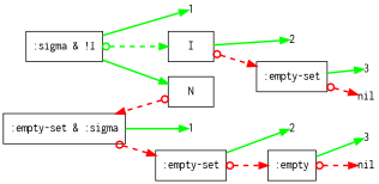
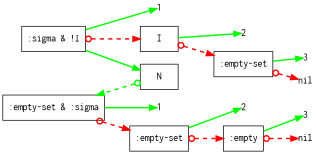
  digraph {
    rankdir=LR
    node [fontname=Courier fontsize=14 shape=plain]
    edge [color=green penwidth=2 style=solid]
    n1 [label=":sigma & !I" shape=box]
    n2 [label=":empty-set & :sigma" shape=box]
    n3 [label=1]
    n4 [label=I shape=box]
    n5 [label=2]
    n6 [label=":empty-set" shape=box]
    n7 [label=3]
    n8 [label=nil]
    n9 [label=1]
    n10 [label=":empty-set" shape=box]
    n11 [label=2]
    n12 [label=":empty" shape=box]
    n13 [label=3]
    n14 [label=nil]
    n15 [label=N shape=box]
    subgraph sub_1 {
      rank=same
      n1
      n2
    }
    subgraph sub_2 {
      rank=same
      n3
      n4
    }
    subgraph sub_3 {
      rank=same
      n5
      n6
    }
    subgraph sub_4 {
      rank=same
      n7
      n8
    }
    subgraph sub_5 {
      rank=same
      n9
      n10
    }
    subgraph sub_6 {
      rank=same
      n11
      n12
    }
    subgraph sub_7 {
      rank=same
      n13
      n14
    }
    n1 -> n3
-   n1 -> n4 [arrowhead=normal arrowtail=odot dir=both style=dashed]
+   n1 -> n4 [arrowhead=normal arrowtail=odot color=red dir=both style=dashed]
    n1 -> n15
    n2 -> n9
    n2 -> n10 [arrowhead=normal arrowtail=odot color=red dir=both style=dashed]
    n4 -> n5
    n4 -> n6 [arrowhead=normal arrowtail=odot color=red dir=both style=dashed]
    n6 -> n7
    n6 -> n8 [arrowhead=normal arrowtail=odot color=red dir=both style=dashed]
    n10 -> n11
    n10 -> n12 [arrowhead=normal arrowtail=odot color=red dir=both style=dashed]
    n12 -> n13
    n12 -> n14 [arrowhead=normal arrowtail=odot color=red dir=both style=dashed]
-   n15 -> n2 [arrowhead=normal arrowtail=odot color=red dir=both style=dashed]
+   n15 -> n2 [arrowhead=normal arrowtail=odot dir=both style=dashed]
  }
